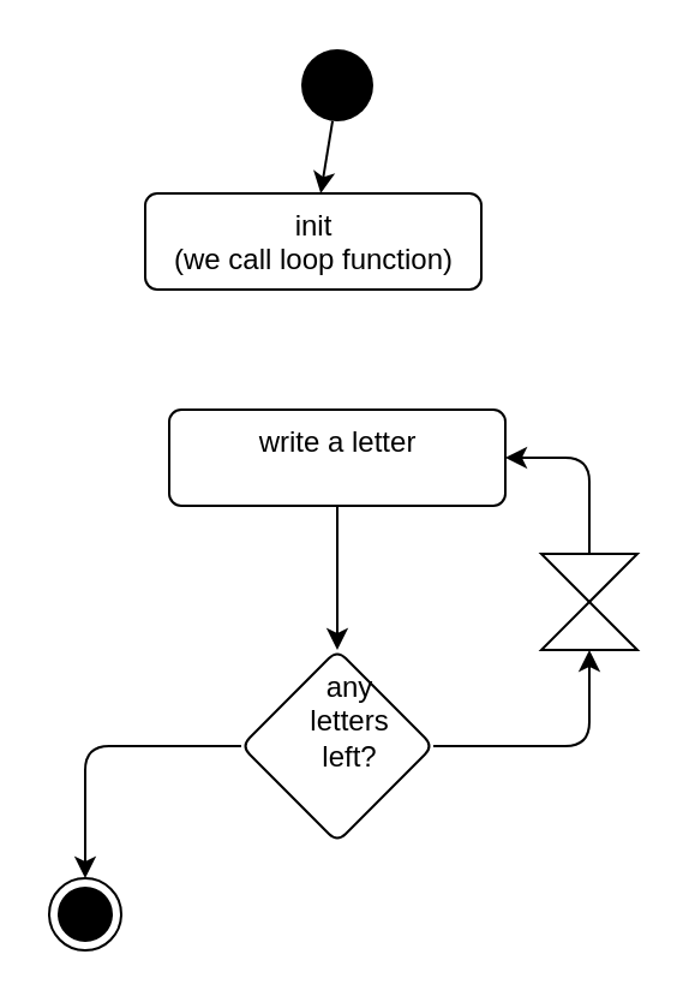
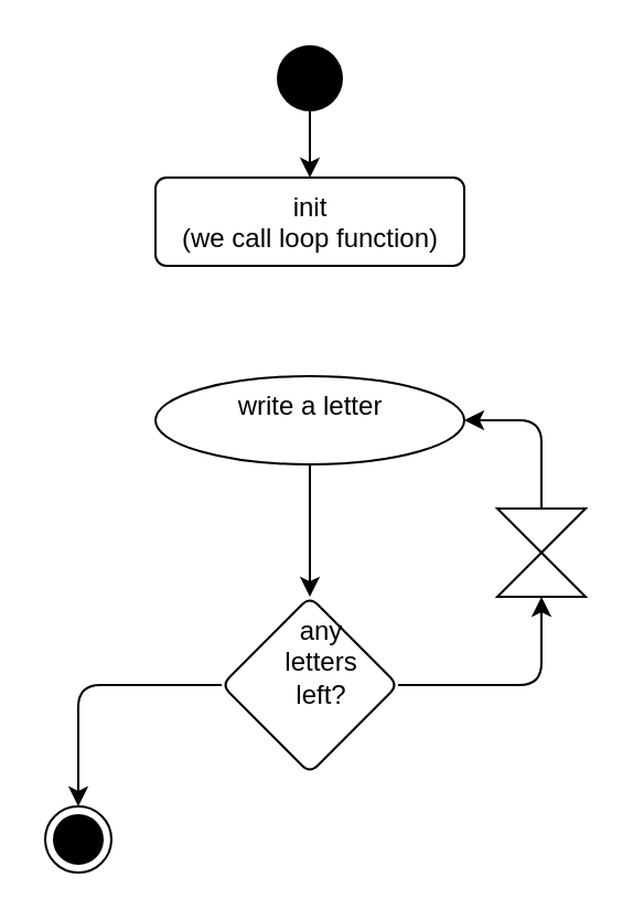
  <mxCell id="0" />
  <mxCell id="1" parent="0" />
  <mxCell id="2" style="edgeStyle=none;html=1;" edge="1" parent="1" source="3" target="4"><mxGeometry relative="1" as="geometry"><mxPoint x="140" y="100" as="targetPoint" /></mxGeometry></mxCell>
  <mxCell id="3" value="" style="ellipse;fillColor=#000000;strokeColor=none;" vertex="1" parent="1"><mxGeometry x="125" y="20" width="30" height="30" as="geometry" /></mxCell>
- <mxCell id="4" value="init&lt;br&gt;(we call loop function)" style="html=1;align=center;verticalAlign=top;rounded=1;absoluteArcSize=1;arcSize=10;dashed=0;" vertex="1" parent="1"><mxGeometry x="60" y="80" width="140" height="40" as="geometry" /></mxCell>
+ <mxCell id="4" value="init&lt;br&gt;(we call loop function)" style="html=1;align=center;verticalAlign=top;rounded=1;absoluteArcSize=1;arcSize=10;dashed=0;" vertex="1" parent="1"><mxGeometry x="70" y="80" width="140" height="40" as="geometry" /></mxCell>
  <mxCell id="5" value="" style="edgeStyle=none;html=1;" edge="1" parent="1" source="6" target="9"><mxGeometry relative="1" as="geometry" /></mxCell>
- <mxCell id="6" value="write a letter" style="html=1;align=center;verticalAlign=top;rounded=1;absoluteArcSize=1;arcSize=10;dashed=0;" vertex="1" parent="1"><mxGeometry x="70" y="170" width="140" height="40" as="geometry" /></mxCell>
+ <mxCell id="6" value="write a letter" style="ellipse;html=1;align=center;verticalAlign=top;absoluteArcSize=1;arcSize=10;dashed=0;" vertex="1" parent="1"><mxGeometry x="70" y="170" width="140" height="40" as="geometry" /></mxCell>
  <mxCell id="7" style="edgeStyle=none;html=1;" edge="1" parent="1" source="9" target="13"><mxGeometry relative="1" as="geometry"><mxPoint x="245" y="250" as="targetPoint" /><Array as="points"><mxPoint x="245" y="310" /></Array></mxGeometry></mxCell>
  <mxCell id="8" style="edgeStyle=none;html=1;entryX=0.5;entryY=0;entryDx=0;entryDy=0;" edge="1" parent="1" source="9" target="11"><mxGeometry relative="1" as="geometry"><mxPoint x="15" y="310" as="targetPoint" /><Array as="points"><mxPoint x="35" y="310" /></Array></mxGeometry></mxCell>
  <mxCell id="9" value="" style="rhombus;whiteSpace=wrap;html=1;verticalAlign=top;rounded=1;arcSize=10;dashed=0;" vertex="1" parent="1"><mxGeometry x="100" y="270" width="80" height="80" as="geometry" /></mxCell>
  <mxCell id="10" value="any&lt;br&gt;letters&lt;br&gt;left?" style="text;html=1;strokeColor=none;fillColor=none;align=center;verticalAlign=middle;whiteSpace=wrap;rounded=0;" vertex="1" parent="1"><mxGeometry x="112.5" y="285" width="65" height="30" as="geometry" /></mxCell>
  <mxCell id="11" value="" style="ellipse;html=1;shape=endState;fillColor=#000000;strokeColor=#000000;" vertex="1" parent="1"><mxGeometry x="20" y="365" width="30" height="30" as="geometry" /></mxCell>
  <mxCell id="12" style="edgeStyle=none;html=1;entryX=1;entryY=0.5;entryDx=0;entryDy=0;" edge="1" parent="1" source="13" target="6"><mxGeometry relative="1" as="geometry"><mxPoint x="245" y="170" as="targetPoint" /><Array as="points"><mxPoint x="245" y="190" /></Array></mxGeometry></mxCell>
  <mxCell id="13" value="" style="shape=collate;whiteSpace=wrap;html=1;" vertex="1" parent="1"><mxGeometry x="225" y="230" width="40" height="40" as="geometry" /></mxCell>
